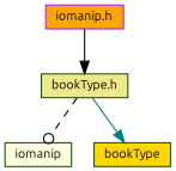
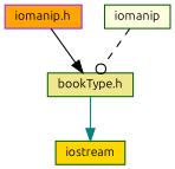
  digraph {
    fontname=Ubuntu
    node [color=darkgreen fontname=Ubuntu fontsize=10 shape=box style=filled]
    edge [arrowhead=normal color=black fontname=Ubuntu fontsize=10 labelfontname=Helvetica labelfontsize=10 style=solid]
    n1 [color=purple fillcolor=orange fontcolor=black height=0.2 label="iomanip.h" width=0.4]
    n2 [fillcolor=khaki height=0.2 label="bookType.h" width=0.4]
    n3 [fillcolor=lightyellow height=0.2 label=iomanip width=0.4]
-   n4 [fillcolor=gold height=0.2 label=bookType width=0.4]
+   n4 [fillcolor=gold height=0.2 label=iostream width=0.4]
    n1 -> n2
-   n2 -> n3 [arrowhead=odot style=dashed]
+   n3 -> n2 [arrowhead=odot style=dashed]
    n2 -> n4 [color=teal]
  }
